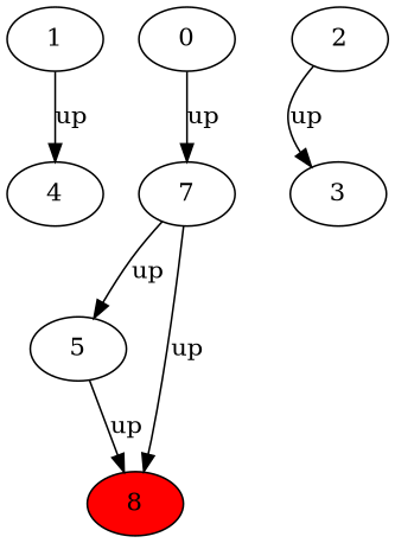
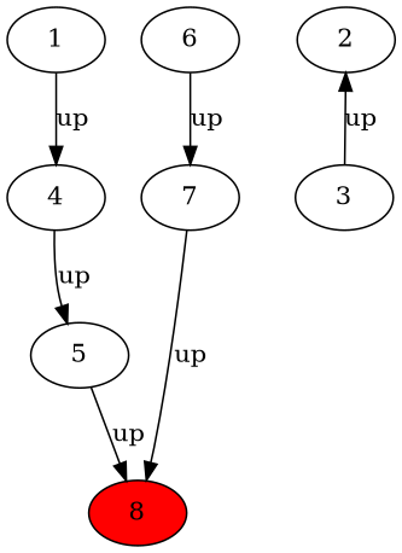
  strict digraph {
    node [color=black fillcolor=white shape=ellipse style=filled]
    edge [color=black]
    n1 [label=1]
    n2 [label=4]
    n3 [label=5]
    n4 [fillcolor=red label=8]
    n5 [label=2]
    n6 [label=3]
-   n7 [label=0]
+   n7 [label=6]
    n8 [label=7]
    n1 -> n2 [label=up]
-   n8 -> n3 [label=up]
+   n2 -> n3 [label=up]
    n3 -> n4 [label=up]
-   n5 -> n6 [label=up]
+   n6 -> n5 [label=up]
    n7 -> n8 [label=up]
    n8 -> n4 [label=up]
  }
